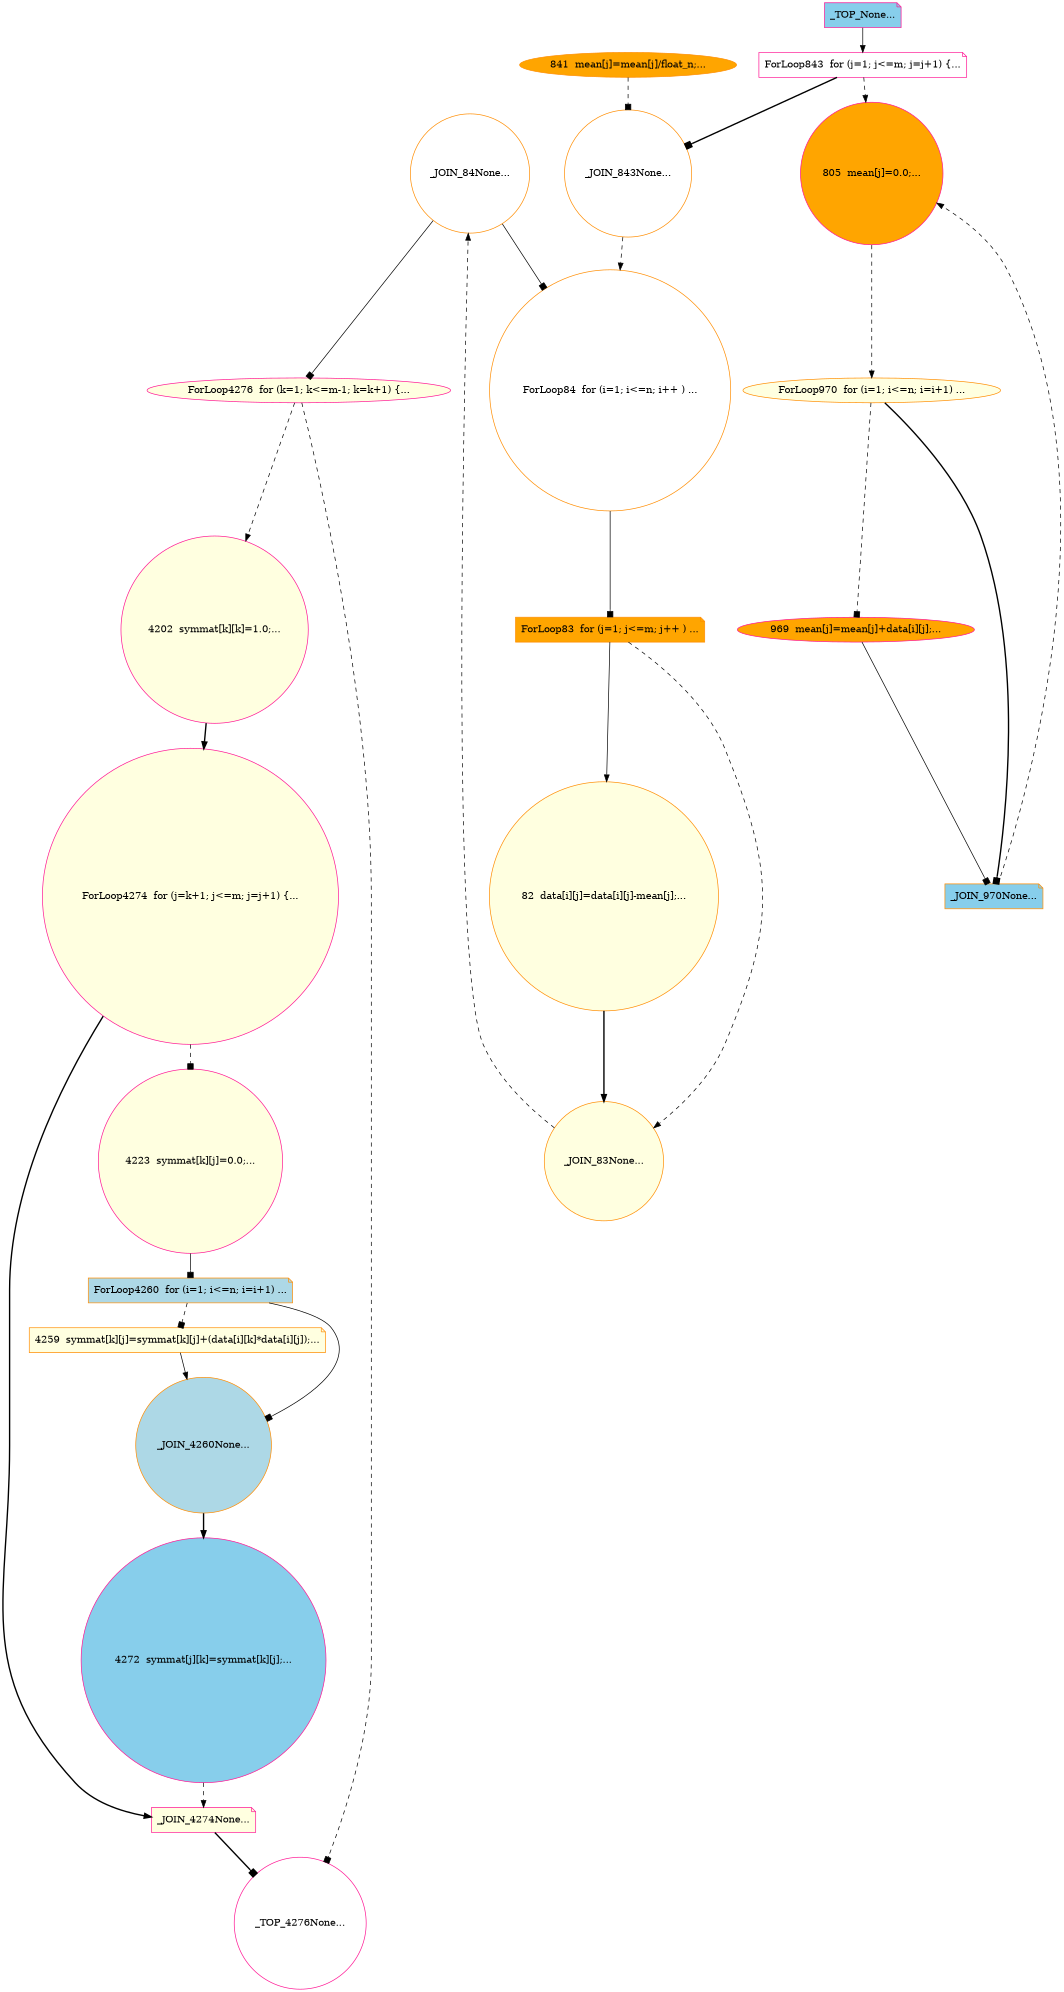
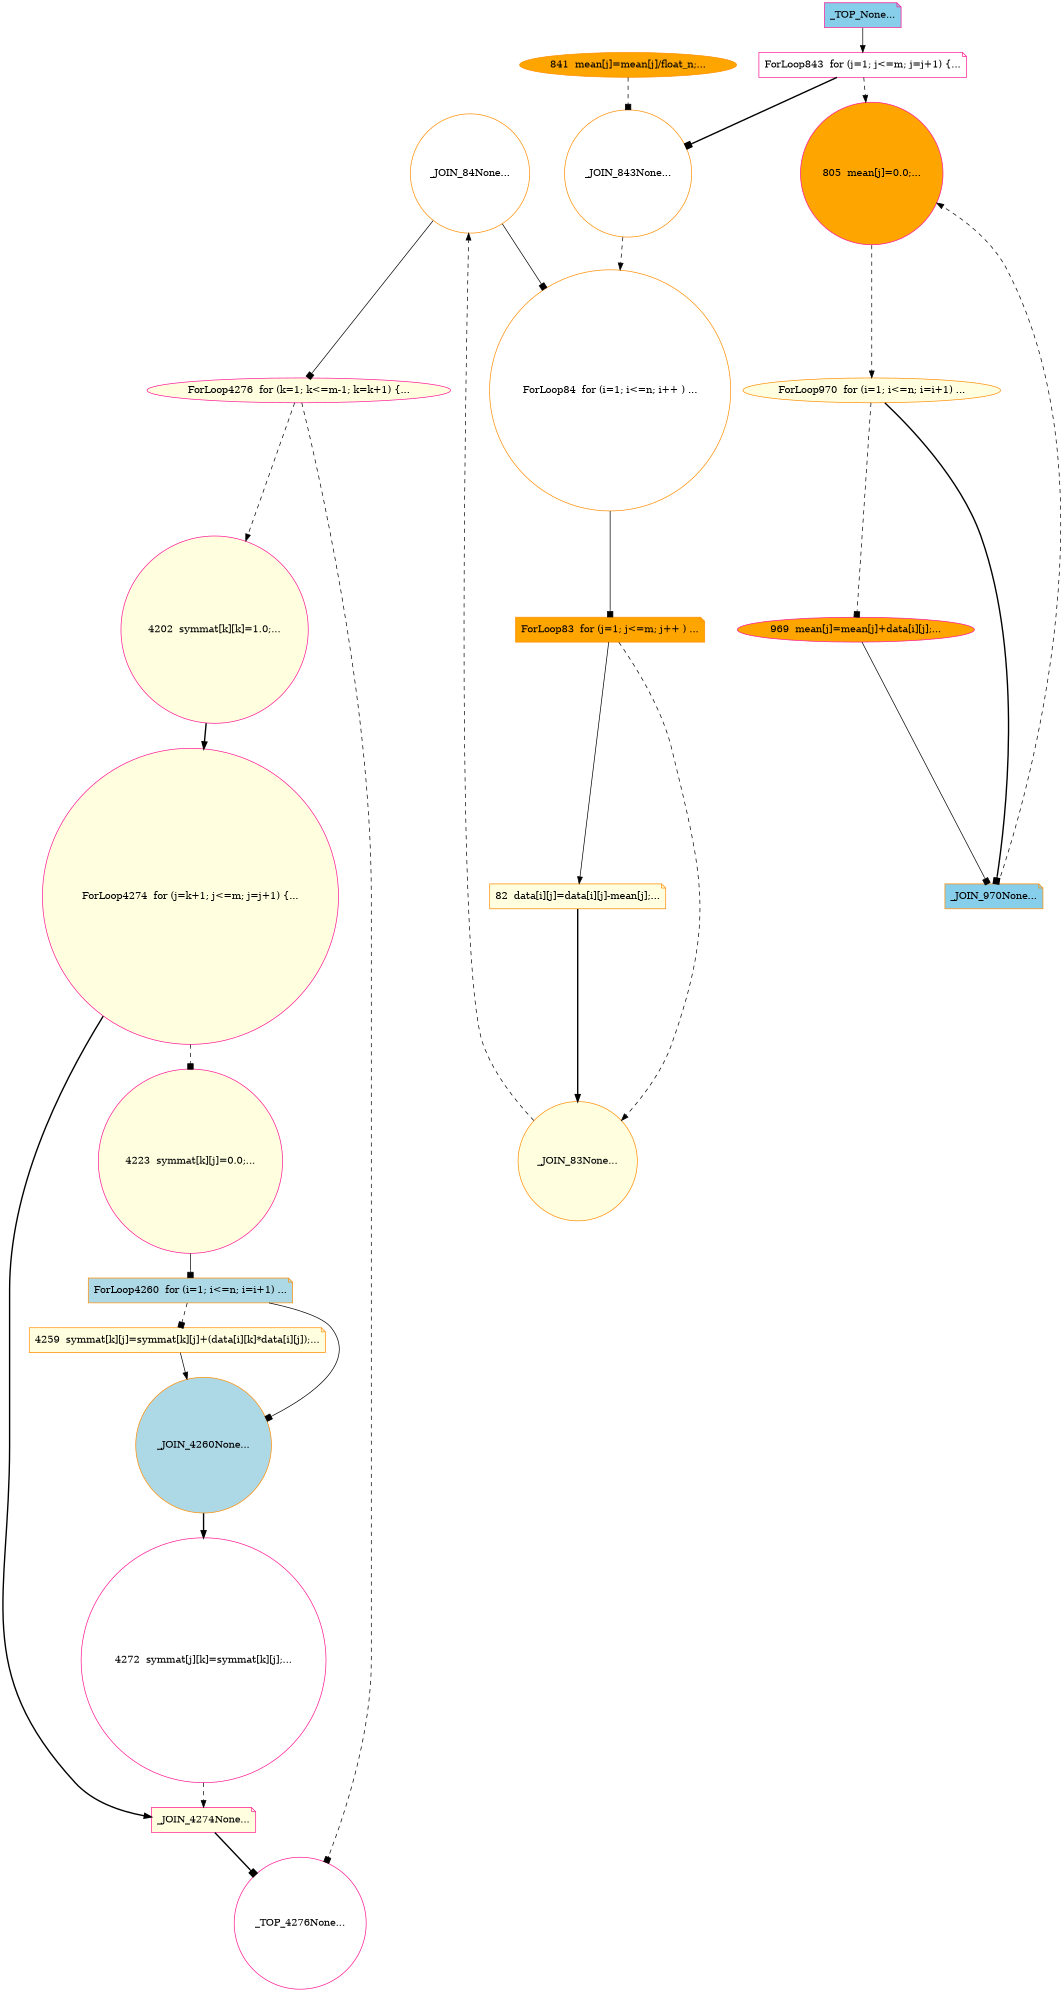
  digraph {
    node [color=darkorange fillcolor=lightyellow shape=circle style=filled]
    edge [arrowhead=normal style=dashed]
    n1 [fillcolor=lightblue label="_JOIN_4260None..."]
-   n2 [color=deeppink fillcolor=skyblue label="4272  symmat[j][k]=symmat[k][j];..."]
+   n2 [color=deeppink fillcolor=white label="4272  symmat[j][k]=symmat[k][j];..."]
    n3 [color=deeppink label="_JOIN_4274None..." shape=note]
    n4 [color=deeppink fillcolor=white label="_TOP_4276None..."]
    n5 [label="4259  symmat[k][j]=symmat[k][j]+(data[i][k]*data[i][j]);..." shape=note]
    n6 [label="ForLoop970  for (i=1; i<=n; i=i+1) ..." shape=ellipse]
    n7 [color=deeppink fillcolor=orange label="969  mean[j]=mean[j]+data[i][j];..." shape=ellipse]
    n8 [fillcolor=skyblue label="_JOIN_970None..." shape=note]
    n9 [color=deeppink fillcolor=orange label="805  mean[j]=0.0;..."]
    n10 [fillcolor=orange label="841  mean[j]=mean[j]/float_n;..." shape=ellipse]
    n11 [fillcolor=white label="_JOIN_843None..."]
    n12 [color=deeppink label="ForLoop4276  for (k=1; k<=m-1; k=k+1) {..." shape=ellipse]
    n13 [color=deeppink label="4202  symmat[k][k]=1.0;..."]
    n14 [color=deeppink label="ForLoop4274  for (j=k+1; j<=m; j=j+1) {..."]
    n15 [color=deeppink label="4223  symmat[k][j]=0.0;..."]
    n16 [fillcolor=lightblue label="ForLoop4260  for (i=1; i<=n; i=i+1) ..." shape=note]
    n17 [fillcolor=white label="ForLoop84  for (i=1; i<=n; i++ ) ..."]
    n18 [fillcolor=orange label="ForLoop83  for (j=1; j<=m; j++ ) ..." shape=note]
-   n19 [label="82  data[i][j]=data[i][j]-mean[j];..."]
+   n19 [label="82  data[i][j]=data[i][j]-mean[j];..." shape=note]
    n20 [label="_JOIN_83None..."]
    n21 [fillcolor=white label="_JOIN_84None..."]
    n22 [color=deeppink fillcolor=skyblue label="_TOP_None..." shape=note]
    n23 [color=deeppink fillcolor=white label="ForLoop843  for (j=1; j<=m; j=j+1) {..." shape=note]
    n1 -> n2 [style=bold]
    n2 -> n3
    n3 -> n4 [arrowhead=box style=bold]
    n5 -> n1 [style=solid]
    n6 -> n7 [arrowhead=box]
    n6 -> n8 [arrowhead=box style=bold]
    n7 -> n8 [arrowhead=box style=solid]
    n8 -> n9
    n9 -> n6
    n10 -> n11 [arrowhead=box]
    n11 -> n17
    n12 -> n4 [arrowhead=box]
    n12 -> n13
    n13 -> n14 [style=bold]
    n14 -> n3 [style=bold]
    n14 -> n15 [arrowhead=box]
    n15 -> n16 [arrowhead=box style=solid]
    n16 -> n1 [arrowhead=box style=solid]
    n16 -> n5 [arrowhead=box]
    n17 -> n18 [arrowhead=box style=solid]
    n18 -> n19 [style=solid]
    n18 -> n20
    n19 -> n20 [style=bold]
    n20 -> n21
    n21 -> n12 [arrowhead=box style=solid]
    n21 -> n17 [arrowhead=box style=solid]
    n22 -> n23 [style=solid]
    n23 -> n9
    n23 -> n11 [arrowhead=box style=bold]
  }
